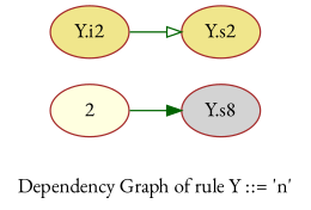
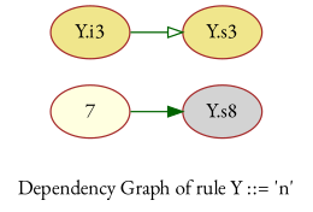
  digraph {
    fontname="EB Garamond"
    label="Dependency Graph of rule Y ::= 'n'"
    rankdir=LR
    node [color=brown fillcolor=khaki fontname="EB Garamond" shape=ellipse style=filled]
    edge [color=darkgreen fontname="EB Garamond"]
    n1 [fillcolor=lightgrey label="Y.s8"]
-   n2 [fillcolor=lightyellow label=2]
-   n3 [label="Y.s2"]
-   n4 [label="Y.i2"]
+   n2 [fillcolor=lightyellow label=7]
+   n3 [label="Y.s3"]
+   n4 [label="Y.i3"]
    n2 -> n1 [arrowhead=normal]
    n4 -> n3 [arrowhead=onormal]
  }
